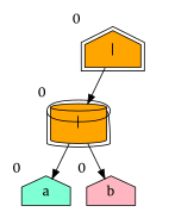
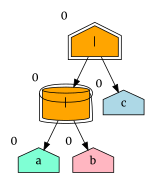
  digraph {
    fontname=Merriweather
    node [peripheries=1 xlabel=0 style=filled fillcolor=orange shape=house fontname=Merriweather]
    edge [fontname=Merriweather]
    n1 [label="|" peripheries=2]
    n2 [label="|" peripheries=2 shape=cylinder]
+   n3 [label=c fillcolor=lightblue]
    n4 [label=a fillcolor=aquamarine]
    n5 [label=b fillcolor=lightpink]
    n1 -> n2
+   n1 -> n3
    n2 -> n4
    n2 -> n5
  }
